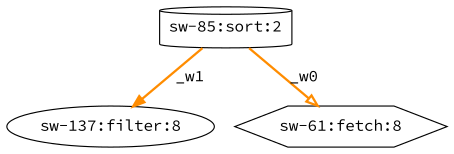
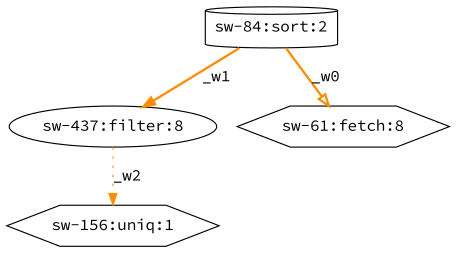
  digraph {
    fontname="Source Code Pro"
    node [fontname="Source Code Pro" shape=hexagon]
    edge [arrowhead=normal color=darkorange fontname="Source Code Pro" style=bold]
-   n1 [label="sw-137:filter:8" shape=ellipse]
-   n3 [label="sw-85:sort:2" shape=cylinder]
+   n1 [label="sw-437:filter:8" shape=ellipse]
+   n2 [label="sw-156:uniq:1"]
+   n3 [label="sw-84:sort:2" shape=cylinder]
    n4 [label="sw-61:fetch:8"]
+   n1 -> n2 [label=_w2 style=dotted]
    n3 -> n1 [label=_w1]
    n3 -> n4 [arrowhead=onormal label=_w0]
  }
